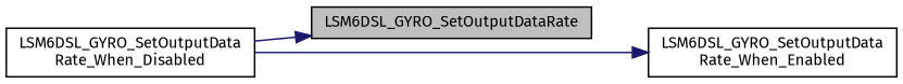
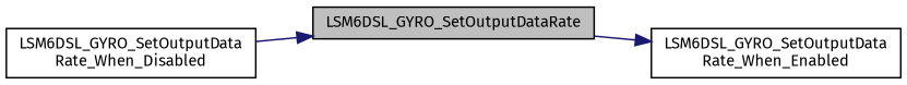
  digraph {
    fontname="Fira Sans"
    rankdir=LR
    node [color=black fillcolor=white fontname="Fira Sans" fontsize=10 shape=record style=filled]
    edge [color=midnightblue fontname="Fira Sans" fontsize=10 labelfontname=Helvetica labelfontsize=10 style=solid]
    n1 [fillcolor=grey75 fontcolor=black height=0.2 label=LSM6DSL_GYRO_SetOutputDataRate width=0.4]
    n2 [height=0.2 label="LSM6DSL_GYRO_SetOutputData\lRate_When_Enabled" width=0.4]
    n3 [height=0.2 label="LSM6DSL_GYRO_SetOutputData\lRate_When_Disabled" width=0.4]
-   n3 -> n2
+   n1 -> n2
    n3 -> n1
  }
